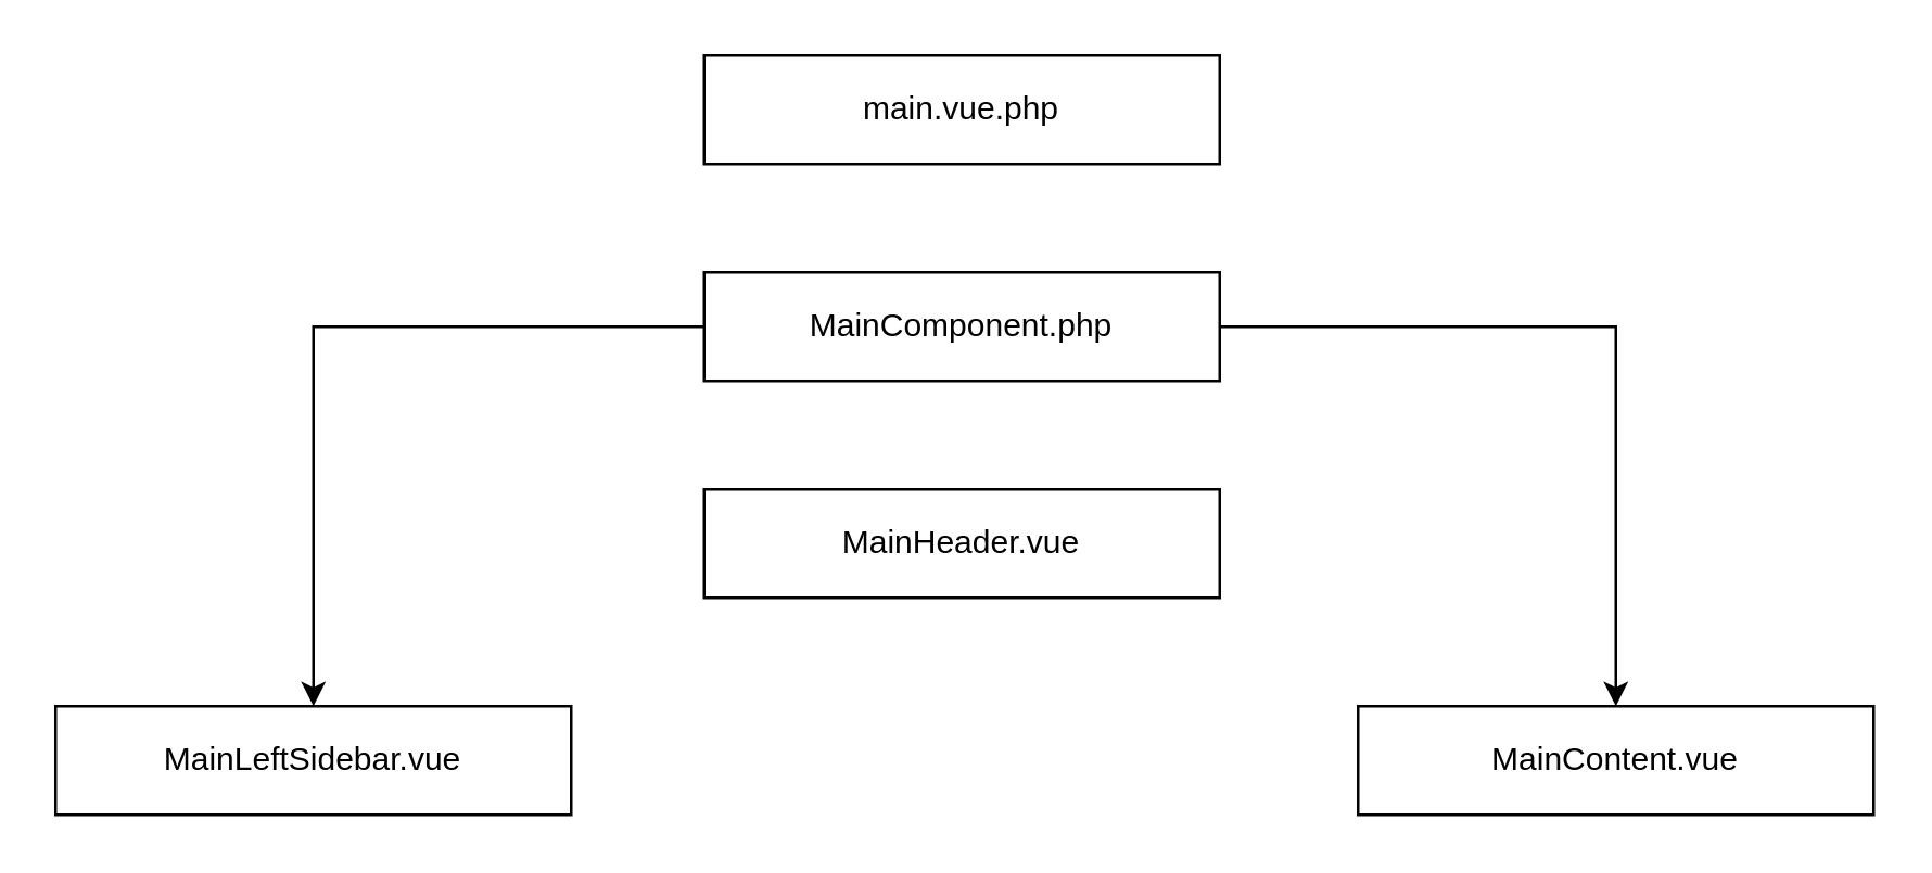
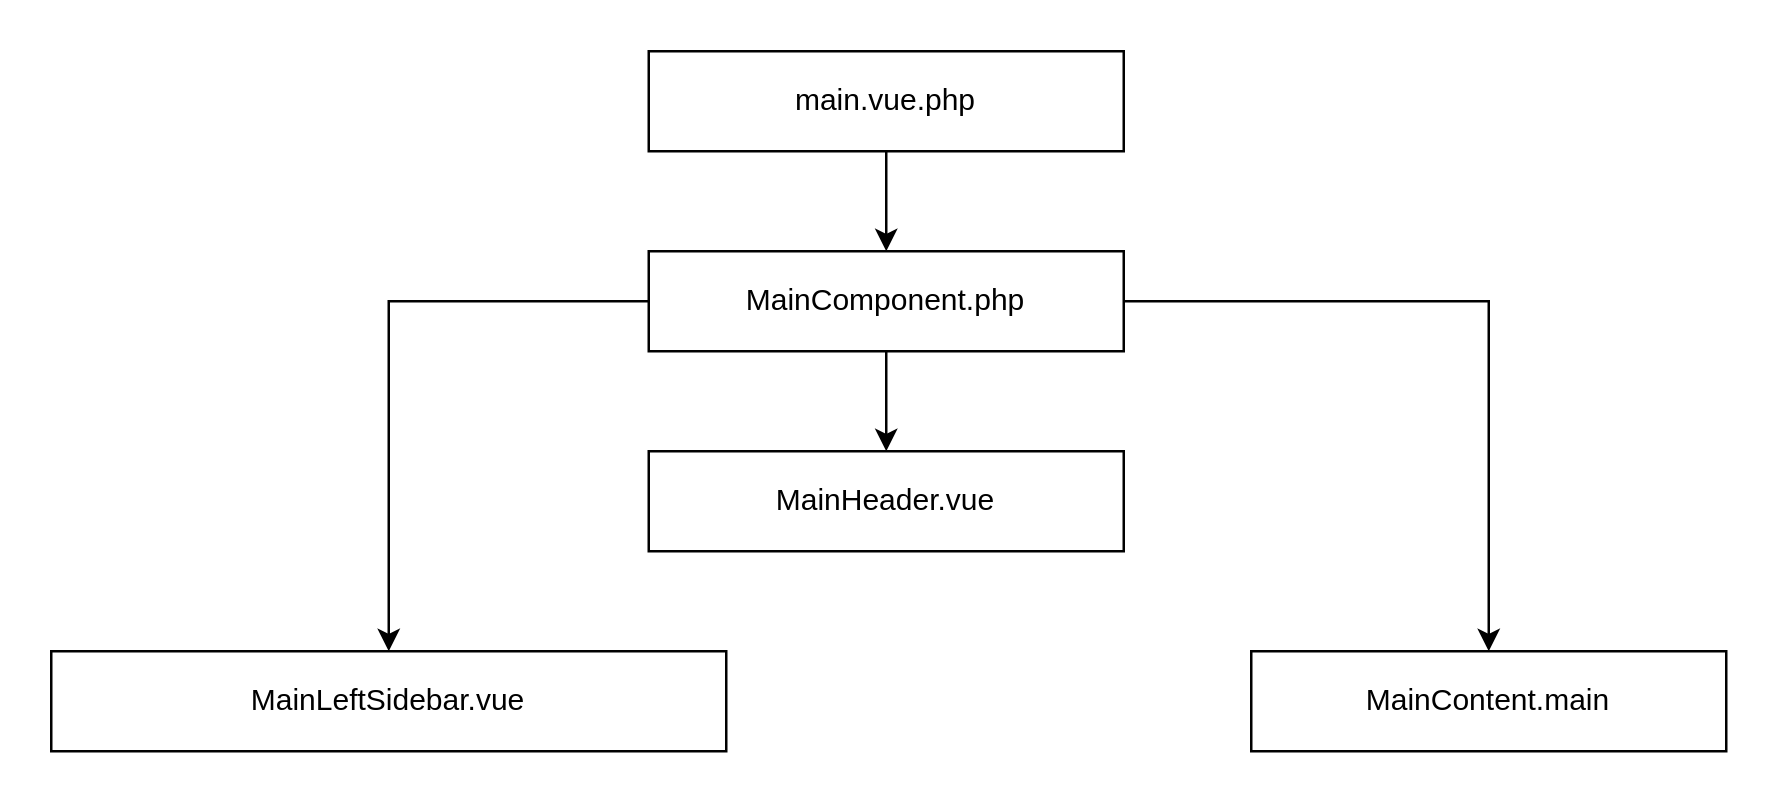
  <mxCell id="0" />
  <mxCell id="1" parent="0" />
+ <mxCell id="2" style="edgeStyle=orthogonalEdgeStyle;rounded=0;orthogonalLoop=1;jettySize=auto;html=1;exitX=0.5;exitY=1;exitDx=0;exitDy=0;" edge="1" parent="1" source="3" target="7"><mxGeometry relative="1" as="geometry" /></mxCell>
  <mxCell id="3" value="main.vue.php" style="rounded=0;whiteSpace=wrap;html=1;" vertex="1" parent="1"><mxGeometry x="259" y="20" width="190" height="40" as="geometry" /></mxCell>
+ <mxCell id="4" style="edgeStyle=orthogonalEdgeStyle;rounded=0;orthogonalLoop=1;jettySize=auto;html=1;exitX=0.5;exitY=1;exitDx=0;exitDy=0;entryX=0.5;entryY=0;entryDx=0;entryDy=0;" edge="1" parent="1" source="7" target="9"><mxGeometry relative="1" as="geometry" /></mxCell>
  <mxCell id="5" style="edgeStyle=orthogonalEdgeStyle;rounded=0;orthogonalLoop=1;jettySize=auto;html=1;exitX=0;exitY=0.5;exitDx=0;exitDy=0;entryX=0.5;entryY=0;entryDx=0;entryDy=0;" edge="1" parent="1" source="7" target="8"><mxGeometry relative="1" as="geometry" /></mxCell>
  <mxCell id="6" style="edgeStyle=orthogonalEdgeStyle;rounded=0;orthogonalLoop=1;jettySize=auto;html=1;exitX=1;exitY=0.5;exitDx=0;exitDy=0;entryX=0.5;entryY=0;entryDx=0;entryDy=0;" edge="1" parent="1" source="7" target="10"><mxGeometry relative="1" as="geometry" /></mxCell>
  <mxCell id="7" value="MainComponent.php" style="rounded=0;whiteSpace=wrap;html=1;" vertex="1" parent="1"><mxGeometry x="259" y="100" width="190" height="40" as="geometry" /></mxCell>
- <mxCell id="8" value="MainLeftSidebar.vue" style="rounded=0;whiteSpace=wrap;html=1;" vertex="1" parent="1"><mxGeometry x="20" y="260" width="190" height="40" as="geometry" /></mxCell>
+ <mxCell id="8" value="MainLeftSidebar.vue" style="rounded=0;whiteSpace=wrap;html=1;" vertex="1" parent="1"><mxGeometry x="20" y="260" width="270" height="40" as="geometry" /></mxCell>
  <mxCell id="9" value="MainHeader.vue" style="rounded=0;whiteSpace=wrap;html=1;" vertex="1" parent="1"><mxGeometry x="259" y="180" width="190" height="40" as="geometry" /></mxCell>
- <mxCell id="10" value="MainContent.vue" style="rounded=0;whiteSpace=wrap;html=1;" vertex="1" parent="1"><mxGeometry x="500" y="260" width="190" height="40" as="geometry" /></mxCell>
+ <mxCell id="10" value="MainContent.main" style="rounded=0;whiteSpace=wrap;html=1;" vertex="1" parent="1"><mxGeometry x="500" y="260" width="190" height="40" as="geometry" /></mxCell>
